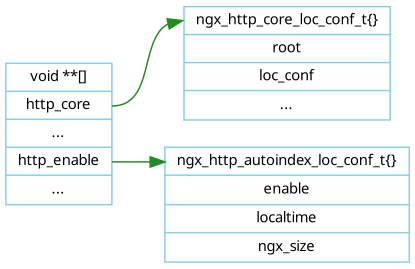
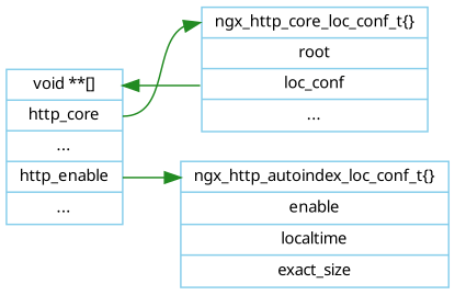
  digraph {
    rankdir=LR
    node [color=skyblue fontname=Verdana fontsize=10 shape=record]
    edge [color=forestgreen fontname=Verdana fontsize=10 headport=head]
    n1 [label="<head>void **\[\]|<n1>http_core|...|<n3>http_enable|..."]
    n2 [label="<head>ngx_http_core_loc_conf_t\{\}|<root>root|<loc_conf>loc_conf|..."]
-   n3 [label="<head>ngx_http_autoindex_loc_conf_t\{\}|<enable>enable|localtime|ngx_size"]
+   n3 [label="<head>ngx_http_autoindex_loc_conf_t\{\}|<enable>enable|localtime|exact_size"]
    n1 -> n2 [tailport="n1:e"]
    n1 -> n3 [tailport=n3]
+   n2 -> n1 [tailport=loc_conf]
  }
